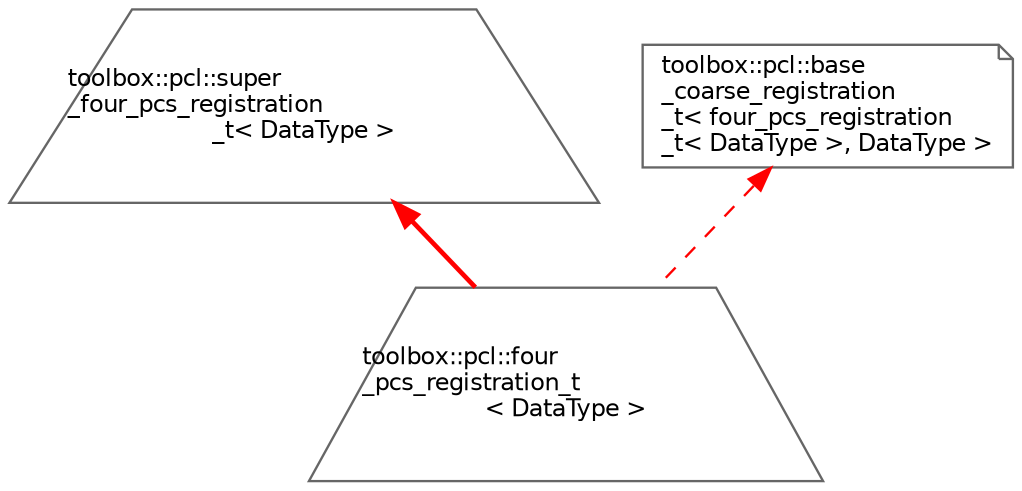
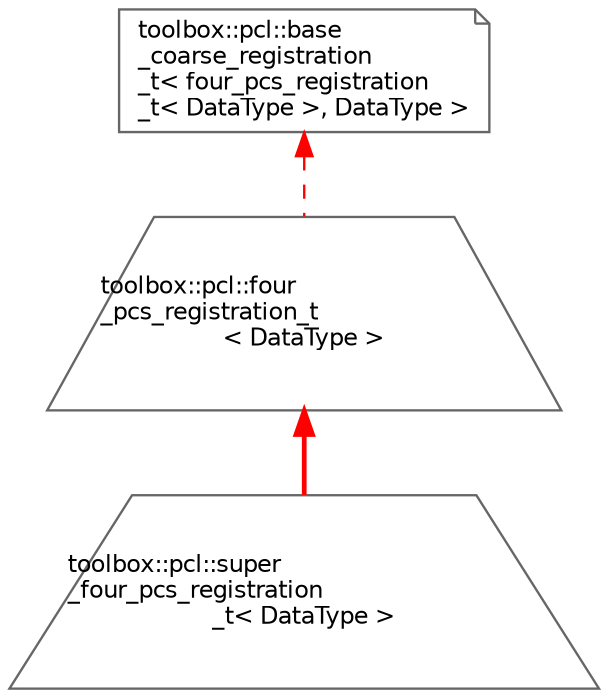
  digraph {
    rankdir=TB
    node [color=gray40 fillcolor=white fontname=Helvetica fontsize=10 shape=trapezium style=filled]
    edge [color=red dir=back fontname=Helvetica fontsize=10 labelfontname=Helvetica labelfontsize=10]
    n1 [fontcolor=black height=0.2 label="toolbox::pcl::four\l_pcs_registration_t\l\< DataType \>" width=0.4]
    n2 [height=0.2 label="toolbox::pcl::super\l_four_pcs_registration\l_t\< DataType \>" width=0.4]
    n3 [height=0.2 label="toolbox::pcl::base\l_coarse_registration\l_t\< four_pcs_registration\l_t\< DataType \>, DataType \>" shape=note width=0.4]
-   n2 -> n1 [style=bold]
+   n1 -> n2 [style=bold]
    n3 -> n1 [style=dashed]
  }
